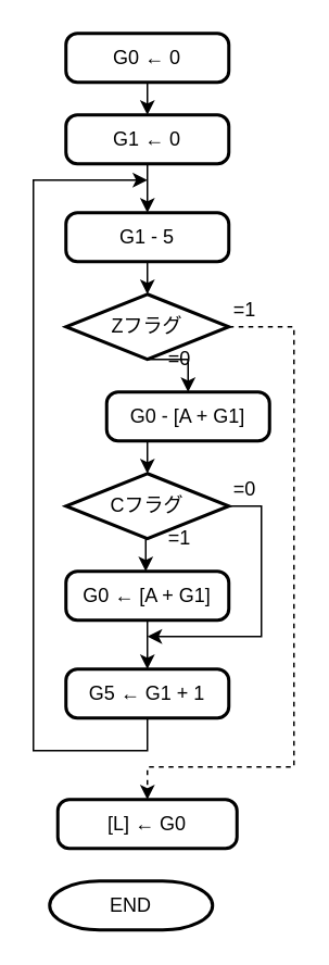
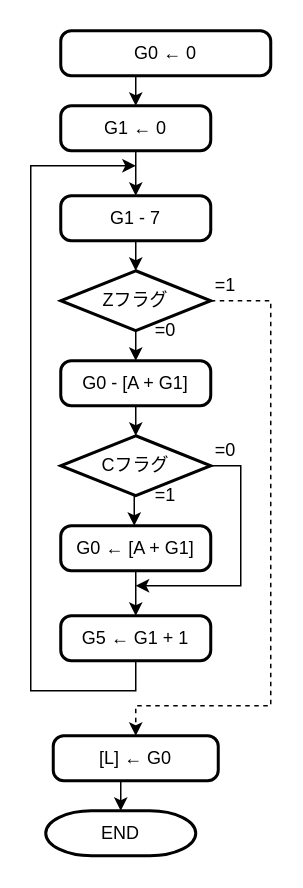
  <mxCell id="0" />
  <mxCell id="1" parent="0" />
  <mxCell id="2" style="edgeStyle=orthogonalEdgeStyle;rounded=0;orthogonalLoop=1;jettySize=auto;html=1;exitX=0.5;exitY=1;exitDx=0;exitDy=0;entryX=0.5;entryY=0;entryDx=0;entryDy=0;" parent="1" source="3" target="18" edge="1"><mxGeometry relative="1" as="geometry"><mxPoint x="90" y="80" as="targetPoint" /></mxGeometry></mxCell>
- <mxCell id="3" value="G0 ← 0" style="rounded=1;whiteSpace=wrap;html=1;absoluteArcSize=1;arcSize=14;strokeWidth=2;" parent="1" vertex="1"><mxGeometry x="40" y="20" width="100" height="30" as="geometry" /></mxCell>
+ <mxCell id="3" value="G0 ← 0" style="rounded=1;whiteSpace=wrap;html=1;absoluteArcSize=1;arcSize=14;strokeWidth=2;" parent="1" vertex="1"><mxGeometry x="40" y="20" width="140" height="30" as="geometry" /></mxCell>
  <mxCell id="4" style="edgeStyle=orthogonalEdgeStyle;rounded=0;orthogonalLoop=1;jettySize=auto;html=1;exitX=0.5;exitY=1;exitDx=0;exitDy=0;entryX=0.5;entryY=0;entryDx=0;entryDy=0;entryPerimeter=0;" parent="1" source="5" target="9" edge="1"><mxGeometry relative="1" as="geometry" /></mxCell>
- <mxCell id="5" value="G1 - 5" style="rounded=1;whiteSpace=wrap;html=1;absoluteArcSize=1;arcSize=14;strokeWidth=2;" parent="1" vertex="1"><mxGeometry x="40" y="130" width="100" height="30" as="geometry" /></mxCell>
+ <mxCell id="5" value="G1 - 7" style="rounded=1;whiteSpace=wrap;html=1;absoluteArcSize=1;arcSize=14;strokeWidth=2;" parent="1" vertex="1"><mxGeometry x="40" y="130" width="100" height="30" as="geometry" /></mxCell>
  <mxCell id="6" style="edgeStyle=orthogonalEdgeStyle;rounded=0;orthogonalLoop=1;jettySize=auto;html=1;exitX=0.5;exitY=1;exitDx=0;exitDy=0;entryX=0.5;entryY=0;entryDx=0;entryDy=0;" parent="1" source="18" target="5" edge="1"><mxGeometry relative="1" as="geometry"><mxPoint x="90" y="110" as="sourcePoint" /></mxGeometry></mxCell>
  <mxCell id="7" style="edgeStyle=orthogonalEdgeStyle;rounded=0;orthogonalLoop=1;jettySize=auto;html=1;exitX=0.5;exitY=1;exitDx=0;exitDy=0;exitPerimeter=0;entryX=0.5;entryY=0;entryDx=0;entryDy=0;" parent="1" source="9" target="11" edge="1"><mxGeometry relative="1" as="geometry" /></mxCell>
  <mxCell id="8" style="edgeStyle=orthogonalEdgeStyle;rounded=0;orthogonalLoop=1;jettySize=auto;html=1;exitX=1;exitY=0.5;exitDx=0;exitDy=0;exitPerimeter=0;entryX=0.5;entryY=0;entryDx=0;entryDy=0;dashed=1;" parent="1" source="9" target="14" edge="1"><mxGeometry relative="1" as="geometry"><Array as="points"><mxPoint x="180" y="200" /><mxPoint x="180" y="470" /><mxPoint x="90" y="470" /></Array></mxGeometry></mxCell>
  <mxCell id="9" value="Zフラグ" style="strokeWidth=2;html=1;shape=mxgraph.flowchart.decision;whiteSpace=wrap;" parent="1" vertex="1"><mxGeometry x="40" y="180" width="100" height="40" as="geometry" /></mxCell>
  <mxCell id="10" style="edgeStyle=orthogonalEdgeStyle;rounded=0;orthogonalLoop=1;jettySize=auto;html=1;exitX=0.5;exitY=1;exitDx=0;exitDy=0;entryX=0.5;entryY=0;entryDx=0;entryDy=0;" parent="1" source="11" edge="1"><mxGeometry relative="1" as="geometry"><mxPoint x="90" y="290" as="targetPoint" /></mxGeometry></mxCell>
- <mxCell id="11" value="G0 - [A + G1]" style="rounded=1;whiteSpace=wrap;html=1;absoluteArcSize=1;arcSize=14;strokeWidth=2;" parent="1" vertex="1"><mxGeometry x="65" y="240" width="100" height="30" as="geometry" /></mxCell>
+ <mxCell id="11" value="G0 - [A + G1]" style="rounded=1;whiteSpace=wrap;html=1;absoluteArcSize=1;arcSize=14;strokeWidth=2;" parent="1" vertex="1"><mxGeometry x="40" y="240" width="100" height="30" as="geometry" /></mxCell>
  <mxCell id="12" style="edgeStyle=orthogonalEdgeStyle;rounded=0;orthogonalLoop=1;jettySize=auto;html=1;exitX=0.5;exitY=1;exitDx=0;exitDy=0;entryX=0.5;entryY=0;entryDx=0;entryDy=0;" parent="1" edge="1"><mxGeometry relative="1" as="geometry"><mxPoint x="89" y="330" as="sourcePoint" /><mxPoint x="89" y="350" as="targetPoint" /></mxGeometry></mxCell>
+ <mxCell id="13" style="edgeStyle=orthogonalEdgeStyle;rounded=0;orthogonalLoop=1;jettySize=auto;html=1;exitX=0.5;exitY=1;exitDx=0;exitDy=0;entryX=0.5;entryY=0;entryDx=0;entryDy=0;entryPerimeter=0;" parent="1" source="14" target="15" edge="1"><mxGeometry relative="1" as="geometry" /></mxCell>
  <mxCell id="14" value="[L] ← G0" style="rounded=1;whiteSpace=wrap;html=1;absoluteArcSize=1;arcSize=14;strokeWidth=2;" parent="1" vertex="1"><mxGeometry x="35" y="490" width="110" height="30" as="geometry" /></mxCell>
  <mxCell id="15" value="END" style="strokeWidth=2;html=1;shape=mxgraph.flowchart.terminator;whiteSpace=wrap;" parent="1" vertex="1"><mxGeometry x="30" y="540" width="100" height="30" as="geometry" /></mxCell>
  <mxCell id="16" value="=1" style="text;html=1;strokeColor=none;fillColor=none;align=center;verticalAlign=middle;whiteSpace=wrap;rounded=0;" parent="1" vertex="1"><mxGeometry x="130" y="180" width="40" height="20" as="geometry" /></mxCell>
  <mxCell id="17" value="=0" style="text;html=1;strokeColor=none;fillColor=none;align=center;verticalAlign=middle;whiteSpace=wrap;rounded=0;" parent="1" vertex="1"><mxGeometry x="90" y="210" width="40" height="20" as="geometry" /></mxCell>
  <mxCell id="18" value="G1&amp;nbsp;← 0" style="rounded=1;whiteSpace=wrap;html=1;absoluteArcSize=1;arcSize=14;strokeWidth=2;" parent="1" vertex="1"><mxGeometry x="40" y="70" width="100" height="30" as="geometry" /></mxCell>
  <mxCell id="19" style="edgeStyle=orthogonalEdgeStyle;rounded=0;orthogonalLoop=1;jettySize=auto;html=1;exitX=1;exitY=0.5;exitDx=0;exitDy=0;exitPerimeter=0;" parent="1" source="20" edge="1"><mxGeometry relative="1" as="geometry"><mxPoint x="90" y="390" as="targetPoint" /><Array as="points"><mxPoint x="160" y="310" /><mxPoint x="160" y="390" /><mxPoint x="90" y="390" /></Array></mxGeometry></mxCell>
  <mxCell id="20" value="Cフラグ" style="strokeWidth=2;html=1;shape=mxgraph.flowchart.decision;whiteSpace=wrap;" parent="1" vertex="1"><mxGeometry x="40" y="290" width="100" height="40" as="geometry" /></mxCell>
  <mxCell id="21" style="edgeStyle=orthogonalEdgeStyle;rounded=0;orthogonalLoop=1;jettySize=auto;html=1;exitX=0.5;exitY=1;exitDx=0;exitDy=0;entryX=0.5;entryY=0;entryDx=0;entryDy=0;" parent="1" source="22" target="24" edge="1"><mxGeometry relative="1" as="geometry" /></mxCell>
  <mxCell id="22" value="G0 ← [A + G1]" style="rounded=1;whiteSpace=wrap;html=1;absoluteArcSize=1;arcSize=14;strokeWidth=2;" parent="1" vertex="1"><mxGeometry x="40" y="350" width="100" height="30" as="geometry" /></mxCell>
  <mxCell id="23" style="edgeStyle=orthogonalEdgeStyle;rounded=0;orthogonalLoop=1;jettySize=auto;html=1;exitX=0.5;exitY=1;exitDx=0;exitDy=0;" parent="1" source="24" edge="1"><mxGeometry relative="1" as="geometry"><mxPoint x="90" y="110" as="targetPoint" /><Array as="points"><mxPoint x="90" y="460" /><mxPoint x="20" y="460" /><mxPoint x="20" y="110" /></Array></mxGeometry></mxCell>
  <mxCell id="24" value="G5 ← G1 + 1" style="rounded=1;whiteSpace=wrap;html=1;absoluteArcSize=1;arcSize=14;strokeWidth=2;" parent="1" vertex="1"><mxGeometry x="40" y="410" width="100" height="30" as="geometry" /></mxCell>
  <mxCell id="25" value="=0" style="text;html=1;strokeColor=none;fillColor=none;align=center;verticalAlign=middle;whiteSpace=wrap;rounded=0;" parent="1" vertex="1"><mxGeometry x="130" y="290" width="40" height="20" as="geometry" /></mxCell>
  <mxCell id="26" value="=1" style="text;html=1;strokeColor=none;fillColor=none;align=center;verticalAlign=middle;whiteSpace=wrap;rounded=0;" parent="1" vertex="1"><mxGeometry x="90" y="320" width="40" height="20" as="geometry" /></mxCell>
